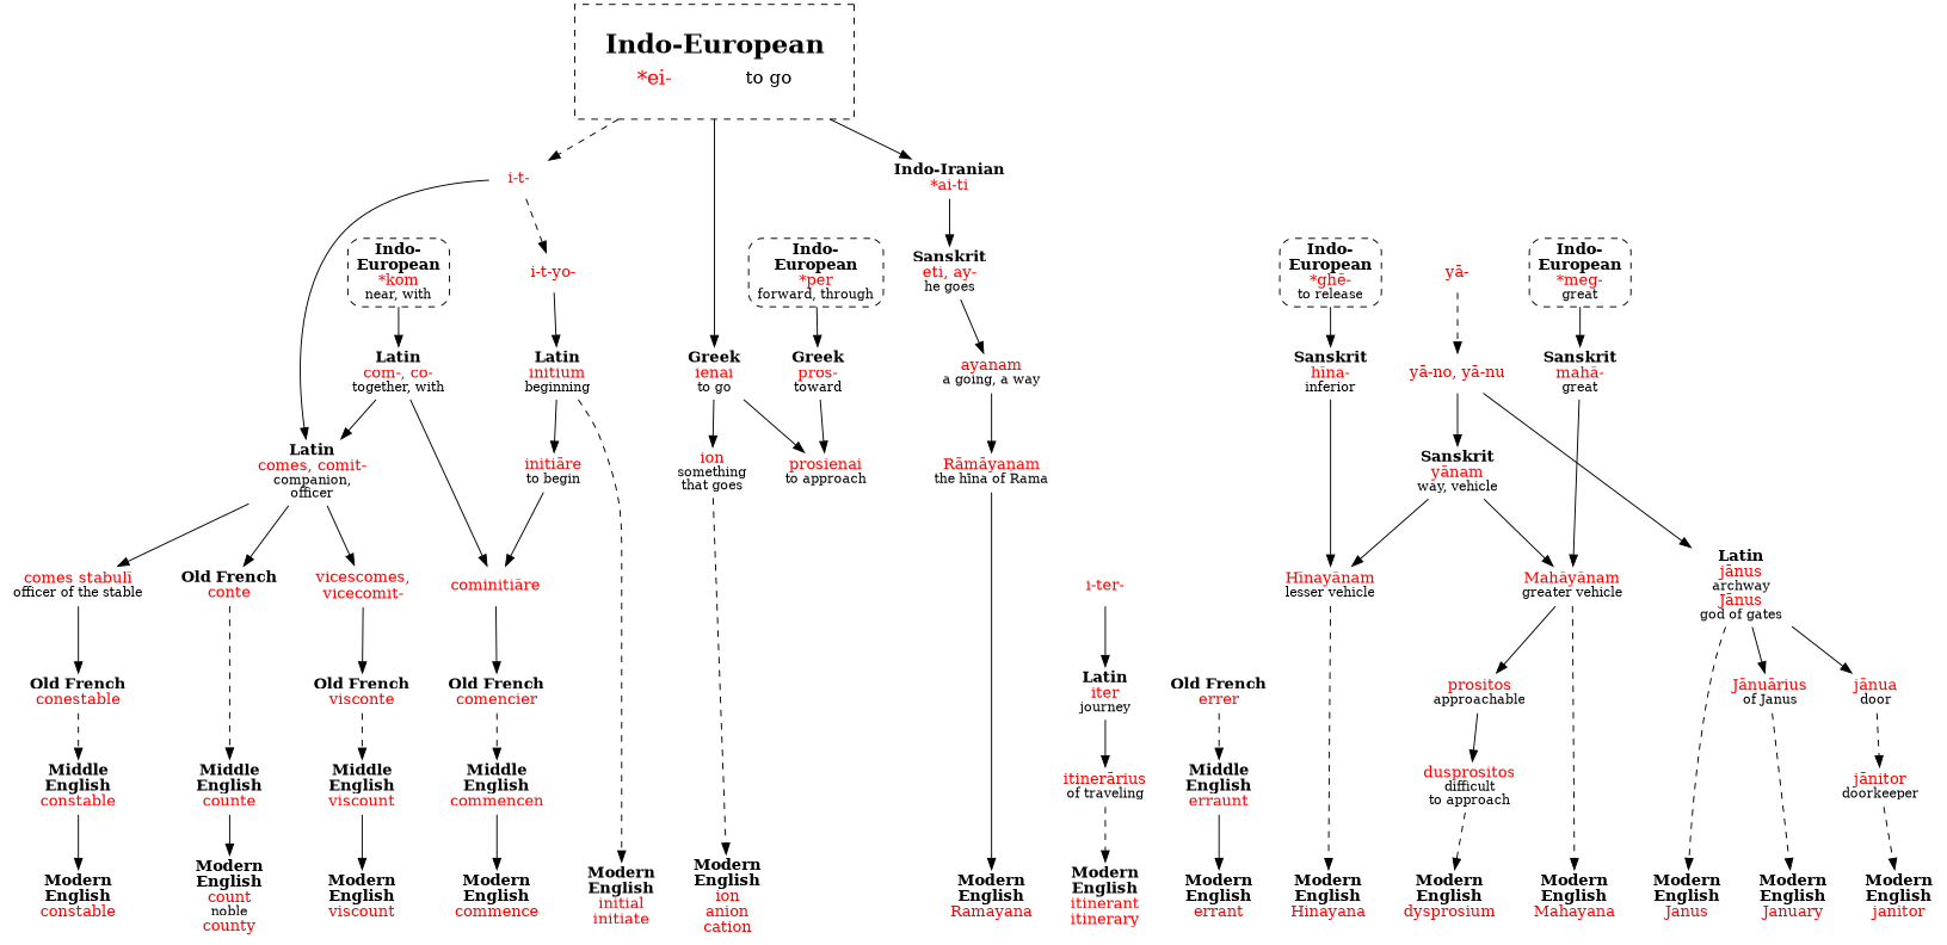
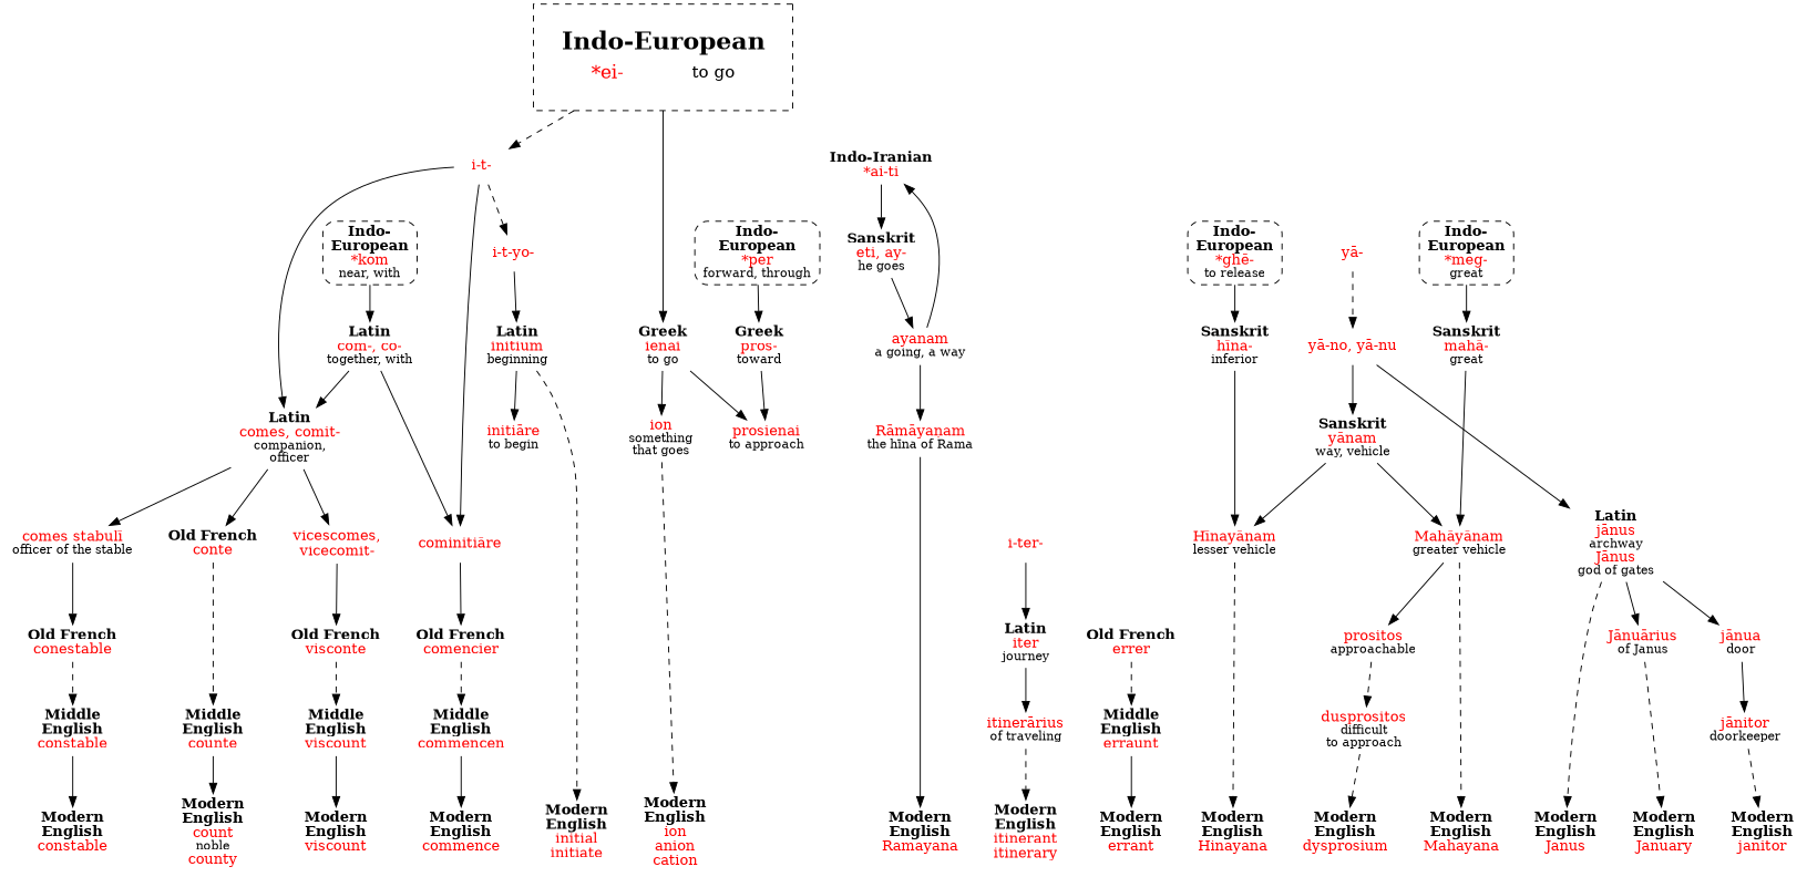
  strict digraph {
    node [shape=none]
    n1 [label=<<b>Modern<br/>English</b><br/><font color="red">initial<br/>initiate</font>>]
    n2 [label=<<b>Modern<br/>English</b><br/><font color="red">commence</font>>]
    n3 [label=<<b>Modern<br/>English</b><br/><font color="red">count</font><br/><font point-size="12">noble</font><br/><font color="red">county</font>>]
    n4 [label=<<b>Modern<br/>English</b><br/><font color="red">viscount</font>>]
    n5 [label=<<b>Modern<br/>English</b><br/><font color="red">constable</font>>]
    n6 [label=<<b>Modern<br/>English</b><br/><font color="red">itinerant<br/>itinerary</font>>]
    n7 [label=<<b>Modern<br/>English</b><br/><font color="red">errant</font>>]
    n8 [label=<<b>Modern<br/>English</b><br/><font color="red">Janus</font>>]
    n9 [label=<<b>Modern<br/>English</b><br/><font color="red">January</font>>]
    n10 [label=<<b>Modern<br/>English</b><br/><font color="red">janitor</font>>]
    n11 [label=<<b>Modern<br/>English</b><br/><font color="red">Hinayana</font>>]
    n12 [label=<<b>Modern<br/>English</b><br/><font color="red">Mahayana</font>>]
    n13 [label=<<b>Modern<br/>English</b><br/><font color="red">ion<br/>anion<br/>cation</font>>]
    n14 [label=<<b>Modern<br/>English</b><br/><font color="red">dysprosium</font>>]
    n15 [label=<<b>Modern<br/>English</b><br/><font color="red">Ramayana</font>>]
    n16 [label=<<b>Indo-<br/>European</b><br/><font color="red">*kom</font><br/><font point-size="12">near, with</font>> shape=box style="dashed,rounded"]
    n17 [label=<<b>Indo-<br/>European</b><br/><font color="red">*ghē-</font><br/><font point-size="12">to release</font>> shape=box style="dashed,rounded"]
    n18 [label=<<b>Indo-<br/>European</b><br/><font color="red">*meg-</font><br/><font point-size="12">great</font>> shape=box style="dashed,rounded"]
    n19 [label=<<b>Indo-<br/>European</b><br/><font color="red">*per</font><br/><font point-size="12">forward, through</font>> shape=box style="dashed,rounded"]
    n20 [label=<<b>Latin</b><br/><font color="red">com-, co-</font><br/><font point-size="12">together, with</font>>]
    n21 [label=<<b>Sanskrit</b><br/><font color="red">hīna-</font><br/><font point-size="12">inferior</font>>]
    n22 [label=<<b>Sanskrit</b><br/><font color="red">mahā-</font><br/><font point-size="12">great</font>>]
    n23 [label=<<b>Greek</b><br/><font color="red">pros-</font><br/><font point-size="12">toward</font>>]
    n24 [label=<<table border="0"><tr><td colspan="2"><font point-size="24"><b>Indo-European</b></font></td></tr><tr><td><font point-size="18" color="red">*ei-</font></td><td><font point-size="16">to go</font></td></tr></table>> margin=.3 peripheries=1 shape=rect style=dashed]
    n25 [label=<<font color="red">i-t-</font>>]
    n26 [label=<<b>Greek</b><br/><font color="red">ienai</font><br/><font point-size="12">to go</font>>]
    n27 [label=<<b>Indo-Iranian</b><br/><font color="red">*ai-ti</font>>]
    n28 [label=<<font color="red">i-t-yo-</font>>]
    n29 [label=<<b>Latin</b><br/><font color="red">comes, comit-</font><br/><font point-size="12">companion,<br/>officer</font>>]
    n30 [label=<<font color="red">yā-</font>>]
    n31 [label=<<font color="red">yā-no, yā-nu</font>>]
    n32 [label=<<font color="red">ion</font><br/><font point-size="12">something<br/>that goes</font>>]
    n33 [label=<<font color="red">prosienai</font><br/><font point-size="12">to approach</font>>]
    n34 [label=<<b>Sanskrit</b><br/><font color="red">eti, ay-</font><br/><font point-size="12">he goes</font>>]
    n35 [label=<<b>Latin</b><br/><font color="red">initium</font><br/><font point-size="12">beginning</font>>]
    n36 [label=<<b>Old French</b><br/><font color="red">conte</font>>]
    n37 [label=<<font color="red">vicescomes,<br/>vicecomit-</font>>]
    n38 [label=<<font color="red">comes stabulī</font><br/><font point-size="12">officer of the stable</font>>]
    n39 [label=<<font color="red">i-ter-</font>>]
    n40 [label=<<b>Latin</b><br/><font color="red">iter</font><br/><font point-size="12">journey</font>>]
    n41 [label=<<font color="red">initiāre</font><br/><font point-size="12">to begin</font>>]
    n42 [label=<<font color="red">cominitiāre</font>>]
    n43 [label=<<b>Old French</b><br/><font color="red">comencier</font>>]
    n44 [label=<<b>Middle<br/>English</b><br/><font color="red">commencen</font>>]
    n45 [label=<<b>Middle<br/>English</b><br/><font color="red">counte</font>>]
    n46 [label=<<b>Old French</b><br/><font color="red">visconte</font>>]
    n47 [label=<<b>Old French</b><br/><font color="red">conestable</font>>]
    n48 [label=<<b>Middle<br/>English</b><br/><font color="red">viscount</font>>]
    n49 [label=<<b>Middle<br/>English</b><br/><font color="red">constable</font>>]
    n50 [label=<<font color="red">itinerārius</font><br/><font point-size="12">of traveling</font>>]
    n51 [label=<<b>Old French</b><br/><font color="red">errer</font>>]
    n52 [label=<<b>Middle<br/>English</b><br/><font color="red">erraunt</font>>]
    n53 [label=<<b>Latin</b><br/><font color="red">jānus</font><br/><font point-size="12">archway</font><br/><font color="red">Jānus</font><br/><font point-size="12">god of gates</font>>]
    n54 [label=<<b>Sanskrit</b><br/><font color="red">yānam</font><br/><font point-size="12">way, vehicle</font>>]
    n55 [label=<<font color="red">Jānuārius</font><br/><font point-size="12">of Janus</font>>]
    n56 [label=<<font color="red">jānua</font><br/><font point-size="12">door</font>>]
    n57 [label=<<font color="red">Hīnayānam</font><br/><font point-size="12">lesser vehicle</font>>]
    n58 [label=<<font color="red">Mahāyānam</font><br/><font point-size="12">greater vehicle</font>>]
    n59 [label=<<font color="red">jānitor</font><br/><font point-size="12">doorkeeper</font>>]
    n60 [label=<<font color="red">prositos</font><br/><font point-size="12">approachable</font>>]
    n61 [label=<<font color="red">dusprositos</font><br/><font point-size="12">difficult<br/>to approach</font>>]
    n62 [label=<<font color="red">ayanam</font><br/><font point-size="12">a going, a way</font>>]
    n63 [label=<<font color="red">Rāmāyaṇam</font><br/><font point-size="12">the hīna of Rama</font>>]
    subgraph sub_1 {
      rank=sink
      n1
      n2
      n3
      n4
      n5
      n6
      n7
      n8
      n9
      n10
      n11
      n12
      n13
      n14
      n15
    }
    subgraph sub_2 {
      rank=same
      n16
      n17
      n18
      n19
    }
    n16 -> n20
    n17 -> n21
    n18 -> n22
    n19 -> n23
    n20 -> n29
    n20 -> n42
    n21 -> n57
    n22 -> n58
    n23 -> n33
    n24 -> n25 [style=dashed]
    n24 -> n26
-   n24 -> n27
+   n62 -> n27
    n25 -> n28 [style=dashed]
    n25 -> n29
    n26 -> n32
    n26 -> n33
    n27 -> n34
    n28 -> n35
    n29 -> n36
    n29 -> n37
    n29 -> n38
    n30 -> n31 [style=dashed]
    n31 -> n53
    n31 -> n54
    n32 -> n13 [style=dashed]
    n34 -> n62
    n35 -> n1 [style=dashed]
    n35 -> n41
    n36 -> n45 [style=dashed]
    n37 -> n46
    n38 -> n47
    n39 -> n40
    n40 -> n50
-   n41 -> n42
+   n25 -> n42
    n42 -> n43
    n43 -> n44 [style=dashed]
    n44 -> n2
    n45 -> n3
    n46 -> n48 [style=dashed]
    n47 -> n49 [style=dashed]
    n48 -> n4
    n49 -> n5
    n50 -> n6 [style=dashed]
    n51 -> n52 [style=dashed]
    n52 -> n7
    n53 -> n8 [style=dashed]
    n53 -> n55
    n53 -> n56
    n54 -> n57
    n54 -> n58
    n55 -> n9 [style=dashed]
-   n56 -> n59 [style=dashed]
+   n56 -> n59
    n57 -> n11 [style=dashed]
    n58 -> n12 [style=dashed]
    n58 -> n60
    n59 -> n10 [style=dashed]
-   n60 -> n61
+   n60 -> n61 [style=dashed]
    n61 -> n14 [style=dashed]
    n62 -> n63
    n63 -> n15
  }
